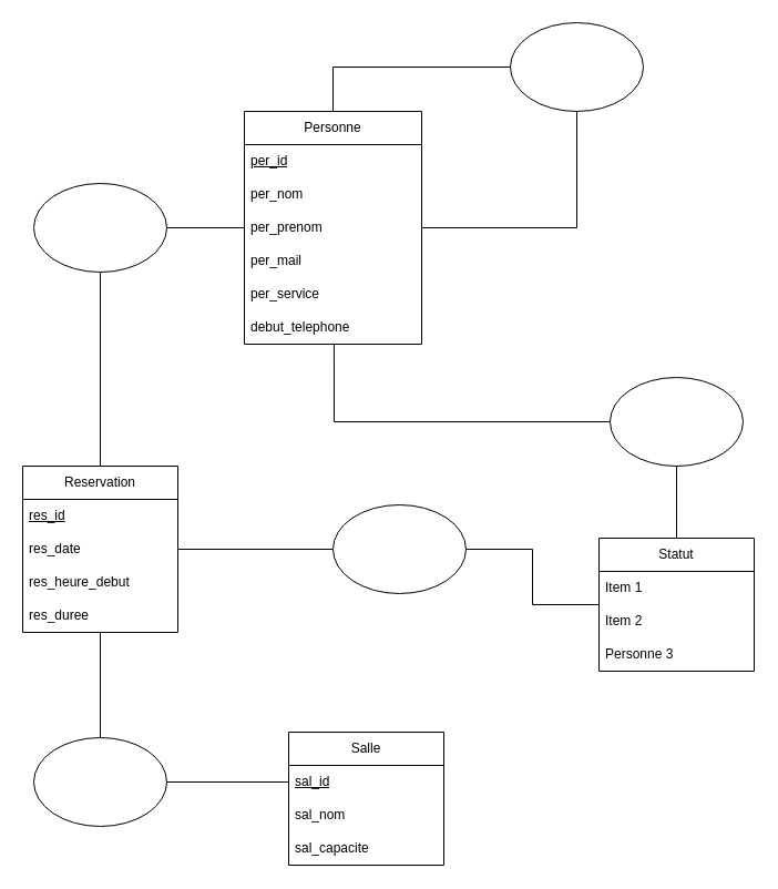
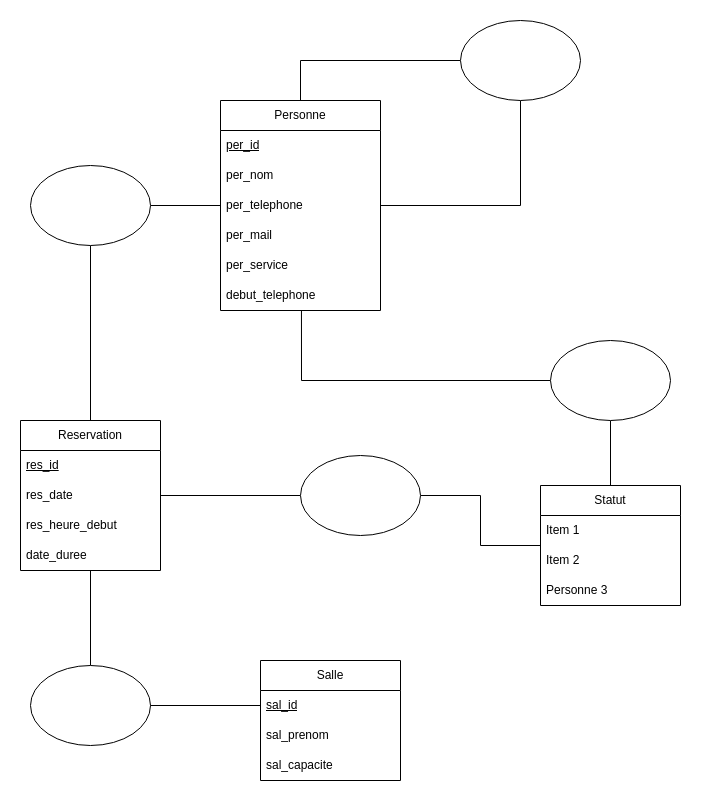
  <mxCell id="0" />
  <mxCell id="1" parent="0" />
  <mxCell id="2" value="Salle" style="swimlane;fontStyle=0;childLayout=stackLayout;horizontal=1;startSize=30;horizontalStack=0;resizeParent=1;resizeParentMax=0;resizeLast=0;collapsible=1;marginBottom=0;whiteSpace=wrap;html=1;" vertex="1" parent="1"><mxGeometry x="260" y="660" width="140" height="120" as="geometry" /></mxCell>
  <mxCell id="3" value="&lt;u&gt;sal_id&lt;/u&gt;" style="text;strokeColor=none;fillColor=none;align=left;verticalAlign=middle;spacingLeft=4;spacingRight=4;overflow=hidden;points=[[0,0.5],[1,0.5]];portConstraint=eastwest;rotatable=0;whiteSpace=wrap;html=1;" vertex="1" parent="2"><mxGeometry y="30" width="140" height="30" as="geometry" /></mxCell>
- <mxCell id="4" value="sal_nom" style="text;strokeColor=none;fillColor=none;align=left;verticalAlign=middle;spacingLeft=4;spacingRight=4;overflow=hidden;points=[[0,0.5],[1,0.5]];portConstraint=eastwest;rotatable=0;whiteSpace=wrap;html=1;" vertex="1" parent="2"><mxGeometry y="60" width="140" height="30" as="geometry" /></mxCell>
+ <mxCell id="4" value="sal_prenom" style="text;strokeColor=none;fillColor=none;align=left;verticalAlign=middle;spacingLeft=4;spacingRight=4;overflow=hidden;points=[[0,0.5],[1,0.5]];portConstraint=eastwest;rotatable=0;whiteSpace=wrap;html=1;" vertex="1" parent="2"><mxGeometry y="60" width="140" height="30" as="geometry" /></mxCell>
  <mxCell id="5" value="sal_capacite" style="text;strokeColor=none;fillColor=none;align=left;verticalAlign=middle;spacingLeft=4;spacingRight=4;overflow=hidden;points=[[0,0.5],[1,0.5]];portConstraint=eastwest;rotatable=0;whiteSpace=wrap;html=1;" vertex="1" parent="2"><mxGeometry y="90" width="140" height="30" as="geometry" /></mxCell>
  <mxCell id="6" style="edgeStyle=orthogonalEdgeStyle;rounded=0;orthogonalLoop=1;jettySize=auto;html=1;entryX=0;entryY=0.5;entryDx=0;entryDy=0;endArrow=none;startFill=0;" edge="1" parent="1" source="8" target="34"><mxGeometry relative="1" as="geometry" /></mxCell>
  <mxCell id="7" style="edgeStyle=orthogonalEdgeStyle;rounded=0;orthogonalLoop=1;jettySize=auto;html=1;entryX=0.5;entryY=0;entryDx=0;entryDy=0;endArrow=none;startFill=0;" edge="1" parent="1" source="8" target="35"><mxGeometry relative="1" as="geometry" /></mxCell>
  <mxCell id="8" value="Reservation" style="swimlane;fontStyle=0;childLayout=stackLayout;horizontal=1;startSize=30;horizontalStack=0;resizeParent=1;resizeParentMax=0;resizeLast=0;collapsible=1;marginBottom=0;whiteSpace=wrap;html=1;" vertex="1" parent="1"><mxGeometry x="20" y="420" width="140" height="150" as="geometry" /></mxCell>
  <mxCell id="9" value="&lt;u&gt;res_id&lt;/u&gt;" style="text;strokeColor=none;fillColor=none;align=left;verticalAlign=middle;spacingLeft=4;spacingRight=4;overflow=hidden;points=[[0,0.5],[1,0.5]];portConstraint=eastwest;rotatable=0;whiteSpace=wrap;html=1;" vertex="1" parent="8"><mxGeometry y="30" width="140" height="30" as="geometry" /></mxCell>
  <mxCell id="10" value="res_date" style="text;strokeColor=none;fillColor=none;align=left;verticalAlign=middle;spacingLeft=4;spacingRight=4;overflow=hidden;points=[[0,0.5],[1,0.5]];portConstraint=eastwest;rotatable=0;whiteSpace=wrap;html=1;" vertex="1" parent="8"><mxGeometry y="60" width="140" height="30" as="geometry" /></mxCell>
  <mxCell id="11" value="res_heure_debut" style="text;strokeColor=none;fillColor=none;align=left;verticalAlign=middle;spacingLeft=4;spacingRight=4;overflow=hidden;points=[[0,0.5],[1,0.5]];portConstraint=eastwest;rotatable=0;whiteSpace=wrap;html=1;" vertex="1" parent="8"><mxGeometry y="90" width="140" height="30" as="geometry" /></mxCell>
- <mxCell id="12" value="res_duree" style="text;strokeColor=none;fillColor=none;align=left;verticalAlign=middle;spacingLeft=4;spacingRight=4;overflow=hidden;points=[[0,0.5],[1,0.5]];portConstraint=eastwest;rotatable=0;whiteSpace=wrap;html=1;" vertex="1" parent="8"><mxGeometry y="120" width="140" height="30" as="geometry" /></mxCell>
+ <mxCell id="12" value="date_duree" style="text;strokeColor=none;fillColor=none;align=left;verticalAlign=middle;spacingLeft=4;spacingRight=4;overflow=hidden;points=[[0,0.5],[1,0.5]];portConstraint=eastwest;rotatable=0;whiteSpace=wrap;html=1;" vertex="1" parent="8"><mxGeometry y="120" width="140" height="30" as="geometry" /></mxCell>
  <mxCell id="13" style="edgeStyle=orthogonalEdgeStyle;rounded=0;orthogonalLoop=1;jettySize=auto;html=1;entryX=0.5;entryY=1;entryDx=0;entryDy=0;endArrow=none;startFill=0;" edge="1" parent="1" source="17" target="24"><mxGeometry relative="1" as="geometry" /></mxCell>
  <mxCell id="14" style="edgeStyle=orthogonalEdgeStyle;rounded=0;orthogonalLoop=1;jettySize=auto;html=1;entryX=0;entryY=0.5;entryDx=0;entryDy=0;exitX=0.5;exitY=0;exitDx=0;exitDy=0;endArrow=none;startFill=0;" edge="1" parent="1" source="17" target="24"><mxGeometry relative="1" as="geometry" /></mxCell>
  <mxCell id="15" style="edgeStyle=orthogonalEdgeStyle;rounded=0;orthogonalLoop=1;jettySize=auto;html=1;entryX=1;entryY=0.5;entryDx=0;entryDy=0;endArrow=none;startFill=0;" edge="1" parent="1" source="17" target="26"><mxGeometry relative="1" as="geometry" /></mxCell>
  <mxCell id="16" style="edgeStyle=orthogonalEdgeStyle;rounded=0;orthogonalLoop=1;jettySize=auto;html=1;entryX=0;entryY=0.5;entryDx=0;entryDy=0;exitX=0.506;exitY=1;exitDx=0;exitDy=0;exitPerimeter=0;endArrow=none;startFill=0;" edge="1" parent="1" source="23" target="33"><mxGeometry relative="1" as="geometry" /></mxCell>
  <mxCell id="17" value="Personne" style="swimlane;fontStyle=0;childLayout=stackLayout;horizontal=1;startSize=30;horizontalStack=0;resizeParent=1;resizeParentMax=0;resizeLast=0;collapsible=1;marginBottom=0;whiteSpace=wrap;html=1;" vertex="1" parent="1"><mxGeometry x="220" y="100" width="160" height="210" as="geometry" /></mxCell>
  <mxCell id="18" value="&lt;u&gt;per_id&lt;/u&gt;" style="text;strokeColor=none;fillColor=none;align=left;verticalAlign=middle;spacingLeft=4;spacingRight=4;overflow=hidden;points=[[0,0.5],[1,0.5]];portConstraint=eastwest;rotatable=0;whiteSpace=wrap;html=1;" vertex="1" parent="17"><mxGeometry y="30" width="160" height="30" as="geometry" /></mxCell>
  <mxCell id="19" value="per_nom" style="text;strokeColor=none;fillColor=none;align=left;verticalAlign=middle;spacingLeft=4;spacingRight=4;overflow=hidden;points=[[0,0.5],[1,0.5]];portConstraint=eastwest;rotatable=0;whiteSpace=wrap;html=1;" vertex="1" parent="17"><mxGeometry y="60" width="160" height="30" as="geometry" /></mxCell>
- <mxCell id="20" value="per_prenom" style="text;strokeColor=none;fillColor=none;align=left;verticalAlign=middle;spacingLeft=4;spacingRight=4;overflow=hidden;points=[[0,0.5],[1,0.5]];portConstraint=eastwest;rotatable=0;whiteSpace=wrap;html=1;" vertex="1" parent="17"><mxGeometry y="90" width="160" height="30" as="geometry" /></mxCell>
+ <mxCell id="20" value="per_telephone" style="text;strokeColor=none;fillColor=none;align=left;verticalAlign=middle;spacingLeft=4;spacingRight=4;overflow=hidden;points=[[0,0.5],[1,0.5]];portConstraint=eastwest;rotatable=0;whiteSpace=wrap;html=1;" vertex="1" parent="17"><mxGeometry y="90" width="160" height="30" as="geometry" /></mxCell>
  <mxCell id="21" value="per_mail" style="text;strokeColor=none;fillColor=none;align=left;verticalAlign=middle;spacingLeft=4;spacingRight=4;overflow=hidden;points=[[0,0.5],[1,0.5]];portConstraint=eastwest;rotatable=0;whiteSpace=wrap;html=1;" vertex="1" parent="17"><mxGeometry y="120" width="160" height="30" as="geometry" /></mxCell>
  <mxCell id="22" value="per_service" style="text;strokeColor=none;fillColor=none;align=left;verticalAlign=middle;spacingLeft=4;spacingRight=4;overflow=hidden;points=[[0,0.5],[1,0.5]];portConstraint=eastwest;rotatable=0;whiteSpace=wrap;html=1;" vertex="1" parent="17"><mxGeometry y="150" width="160" height="30" as="geometry" /></mxCell>
  <mxCell id="23" value="debut_telephone" style="text;strokeColor=none;fillColor=none;align=left;verticalAlign=middle;spacingLeft=4;spacingRight=4;overflow=hidden;points=[[0,0.5],[1,0.5]];portConstraint=eastwest;rotatable=0;whiteSpace=wrap;html=1;" vertex="1" parent="17"><mxGeometry y="180" width="160" height="30" as="geometry" /></mxCell>
  <mxCell id="24" value="" style="ellipse;whiteSpace=wrap;html=1;" vertex="1" parent="1"><mxGeometry x="460" y="20" width="120" height="80" as="geometry" /></mxCell>
  <mxCell id="25" style="edgeStyle=orthogonalEdgeStyle;rounded=0;orthogonalLoop=1;jettySize=auto;html=1;entryX=0.5;entryY=0;entryDx=0;entryDy=0;endArrow=none;startFill=0;" edge="1" parent="1" source="26" target="8"><mxGeometry relative="1" as="geometry" /></mxCell>
  <mxCell id="26" value="" style="ellipse;whiteSpace=wrap;html=1;" vertex="1" parent="1"><mxGeometry x="30" y="165" width="120" height="80" as="geometry" /></mxCell>
  <mxCell id="27" style="edgeStyle=orthogonalEdgeStyle;rounded=0;orthogonalLoop=1;jettySize=auto;html=1;entryX=0.5;entryY=1;entryDx=0;entryDy=0;endArrow=none;startFill=0;" edge="1" parent="1" source="29" target="33"><mxGeometry relative="1" as="geometry" /></mxCell>
  <mxCell id="28" style="edgeStyle=orthogonalEdgeStyle;rounded=0;orthogonalLoop=1;jettySize=auto;html=1;entryX=1;entryY=0.5;entryDx=0;entryDy=0;endArrow=none;startFill=0;" edge="1" parent="1" source="29" target="34"><mxGeometry relative="1" as="geometry" /></mxCell>
  <mxCell id="29" value="Statut" style="swimlane;fontStyle=0;childLayout=stackLayout;horizontal=1;startSize=30;horizontalStack=0;resizeParent=1;resizeParentMax=0;resizeLast=0;collapsible=1;marginBottom=0;whiteSpace=wrap;html=1;" vertex="1" parent="1"><mxGeometry x="540" y="485" width="140" height="120" as="geometry" /></mxCell>
  <mxCell id="30" value="Item 1" style="text;strokeColor=none;fillColor=none;align=left;verticalAlign=middle;spacingLeft=4;spacingRight=4;overflow=hidden;points=[[0,0.5],[1,0.5]];portConstraint=eastwest;rotatable=0;whiteSpace=wrap;html=1;" vertex="1" parent="29"><mxGeometry y="30" width="140" height="30" as="geometry" /></mxCell>
  <mxCell id="31" value="Item 2" style="text;strokeColor=none;fillColor=none;align=left;verticalAlign=middle;spacingLeft=4;spacingRight=4;overflow=hidden;points=[[0,0.5],[1,0.5]];portConstraint=eastwest;rotatable=0;whiteSpace=wrap;html=1;" vertex="1" parent="29"><mxGeometry y="60" width="140" height="30" as="geometry" /></mxCell>
  <mxCell id="32" value="Personne 3" style="text;strokeColor=none;fillColor=none;align=left;verticalAlign=middle;spacingLeft=4;spacingRight=4;overflow=hidden;points=[[0,0.5],[1,0.5]];portConstraint=eastwest;rotatable=0;whiteSpace=wrap;html=1;" vertex="1" parent="29"><mxGeometry y="90" width="140" height="30" as="geometry" /></mxCell>
  <mxCell id="33" value="" style="ellipse;whiteSpace=wrap;html=1;" vertex="1" parent="1"><mxGeometry x="550" y="340" width="120" height="80" as="geometry" /></mxCell>
  <mxCell id="34" value="" style="ellipse;whiteSpace=wrap;html=1;" vertex="1" parent="1"><mxGeometry x="300" y="455" width="120" height="80" as="geometry" /></mxCell>
  <mxCell id="35" value="" style="ellipse;whiteSpace=wrap;html=1;" vertex="1" parent="1"><mxGeometry x="30" y="665" width="120" height="80" as="geometry" /></mxCell>
  <mxCell id="36" style="edgeStyle=orthogonalEdgeStyle;rounded=0;orthogonalLoop=1;jettySize=auto;html=1;entryX=1;entryY=0.5;entryDx=0;entryDy=0;endArrow=none;startFill=0;" edge="1" parent="1" source="3" target="35"><mxGeometry relative="1" as="geometry" /></mxCell>
